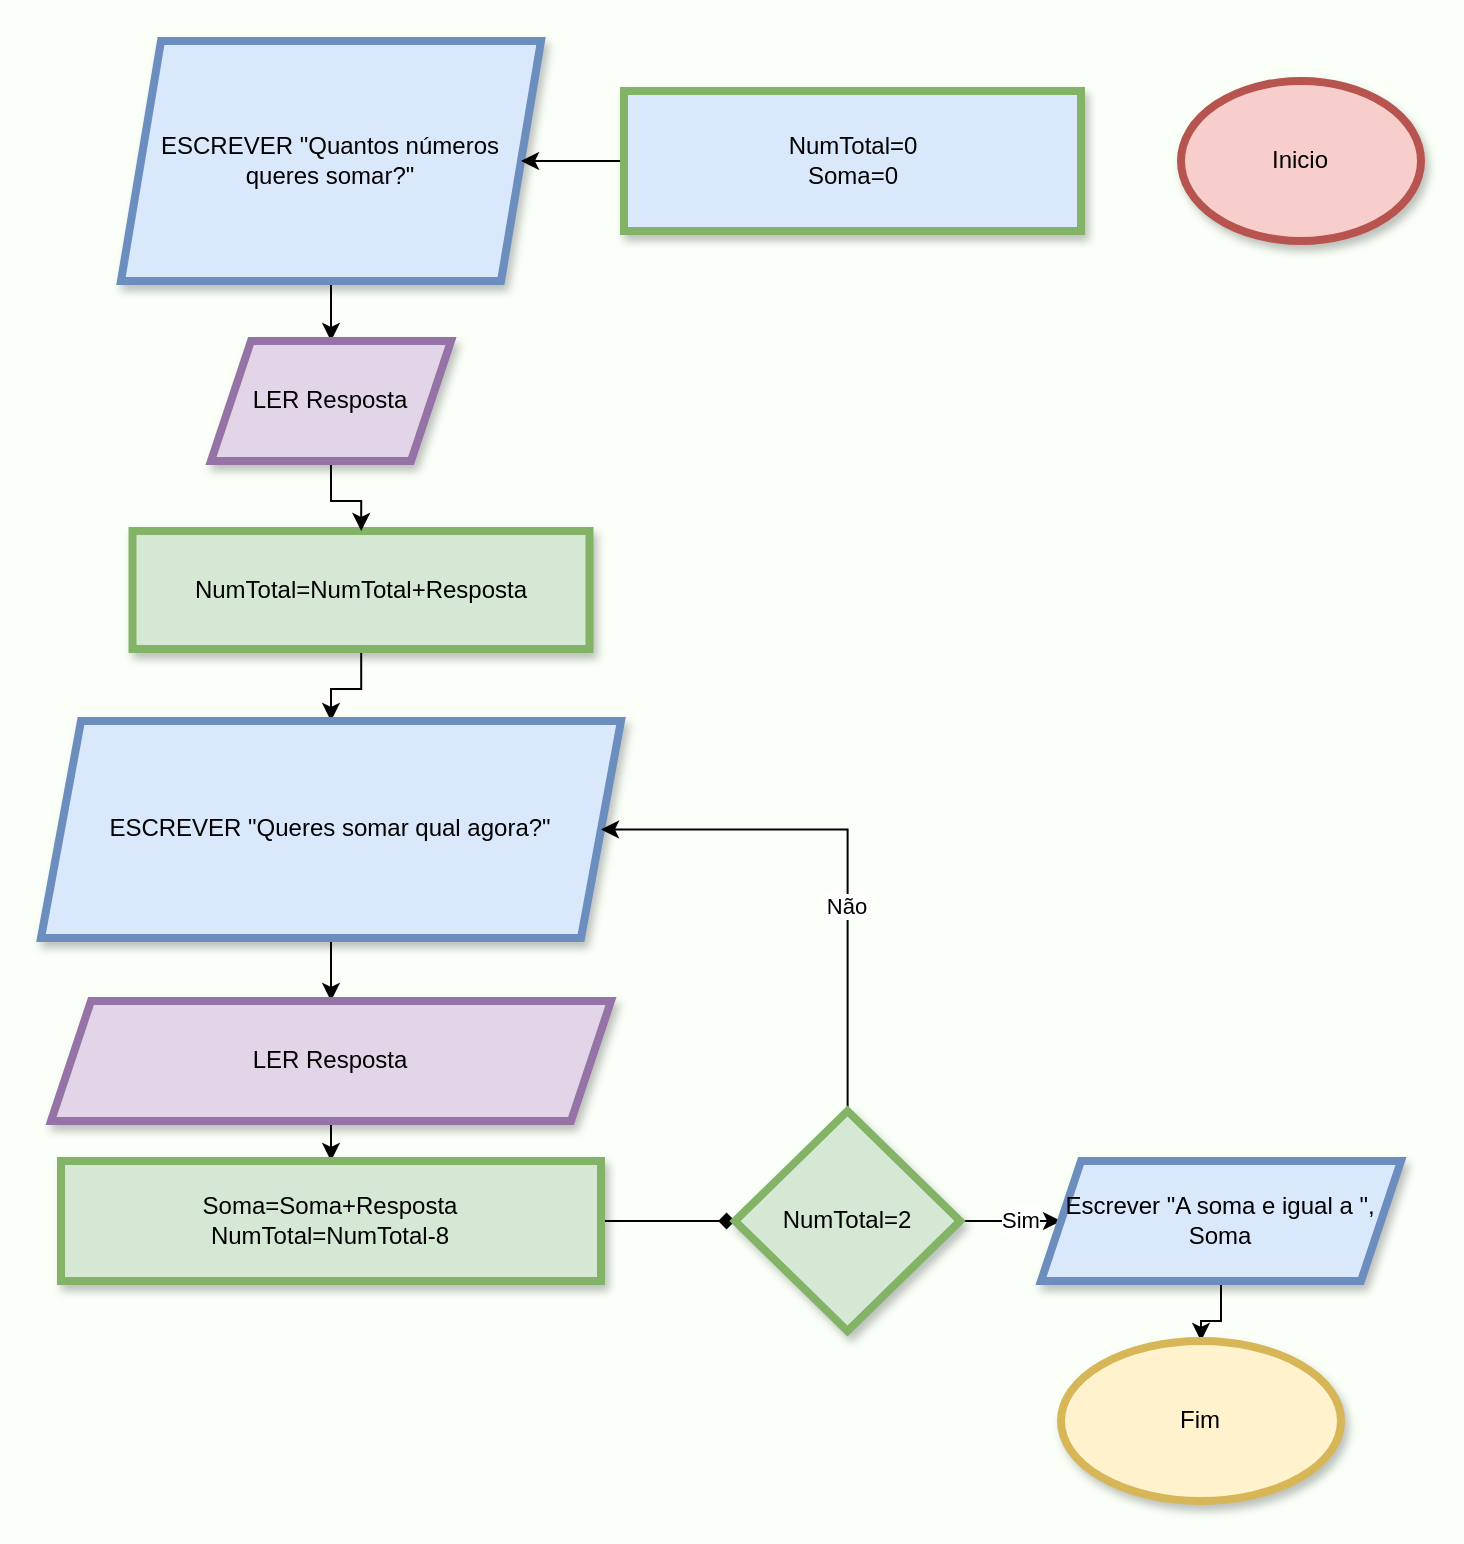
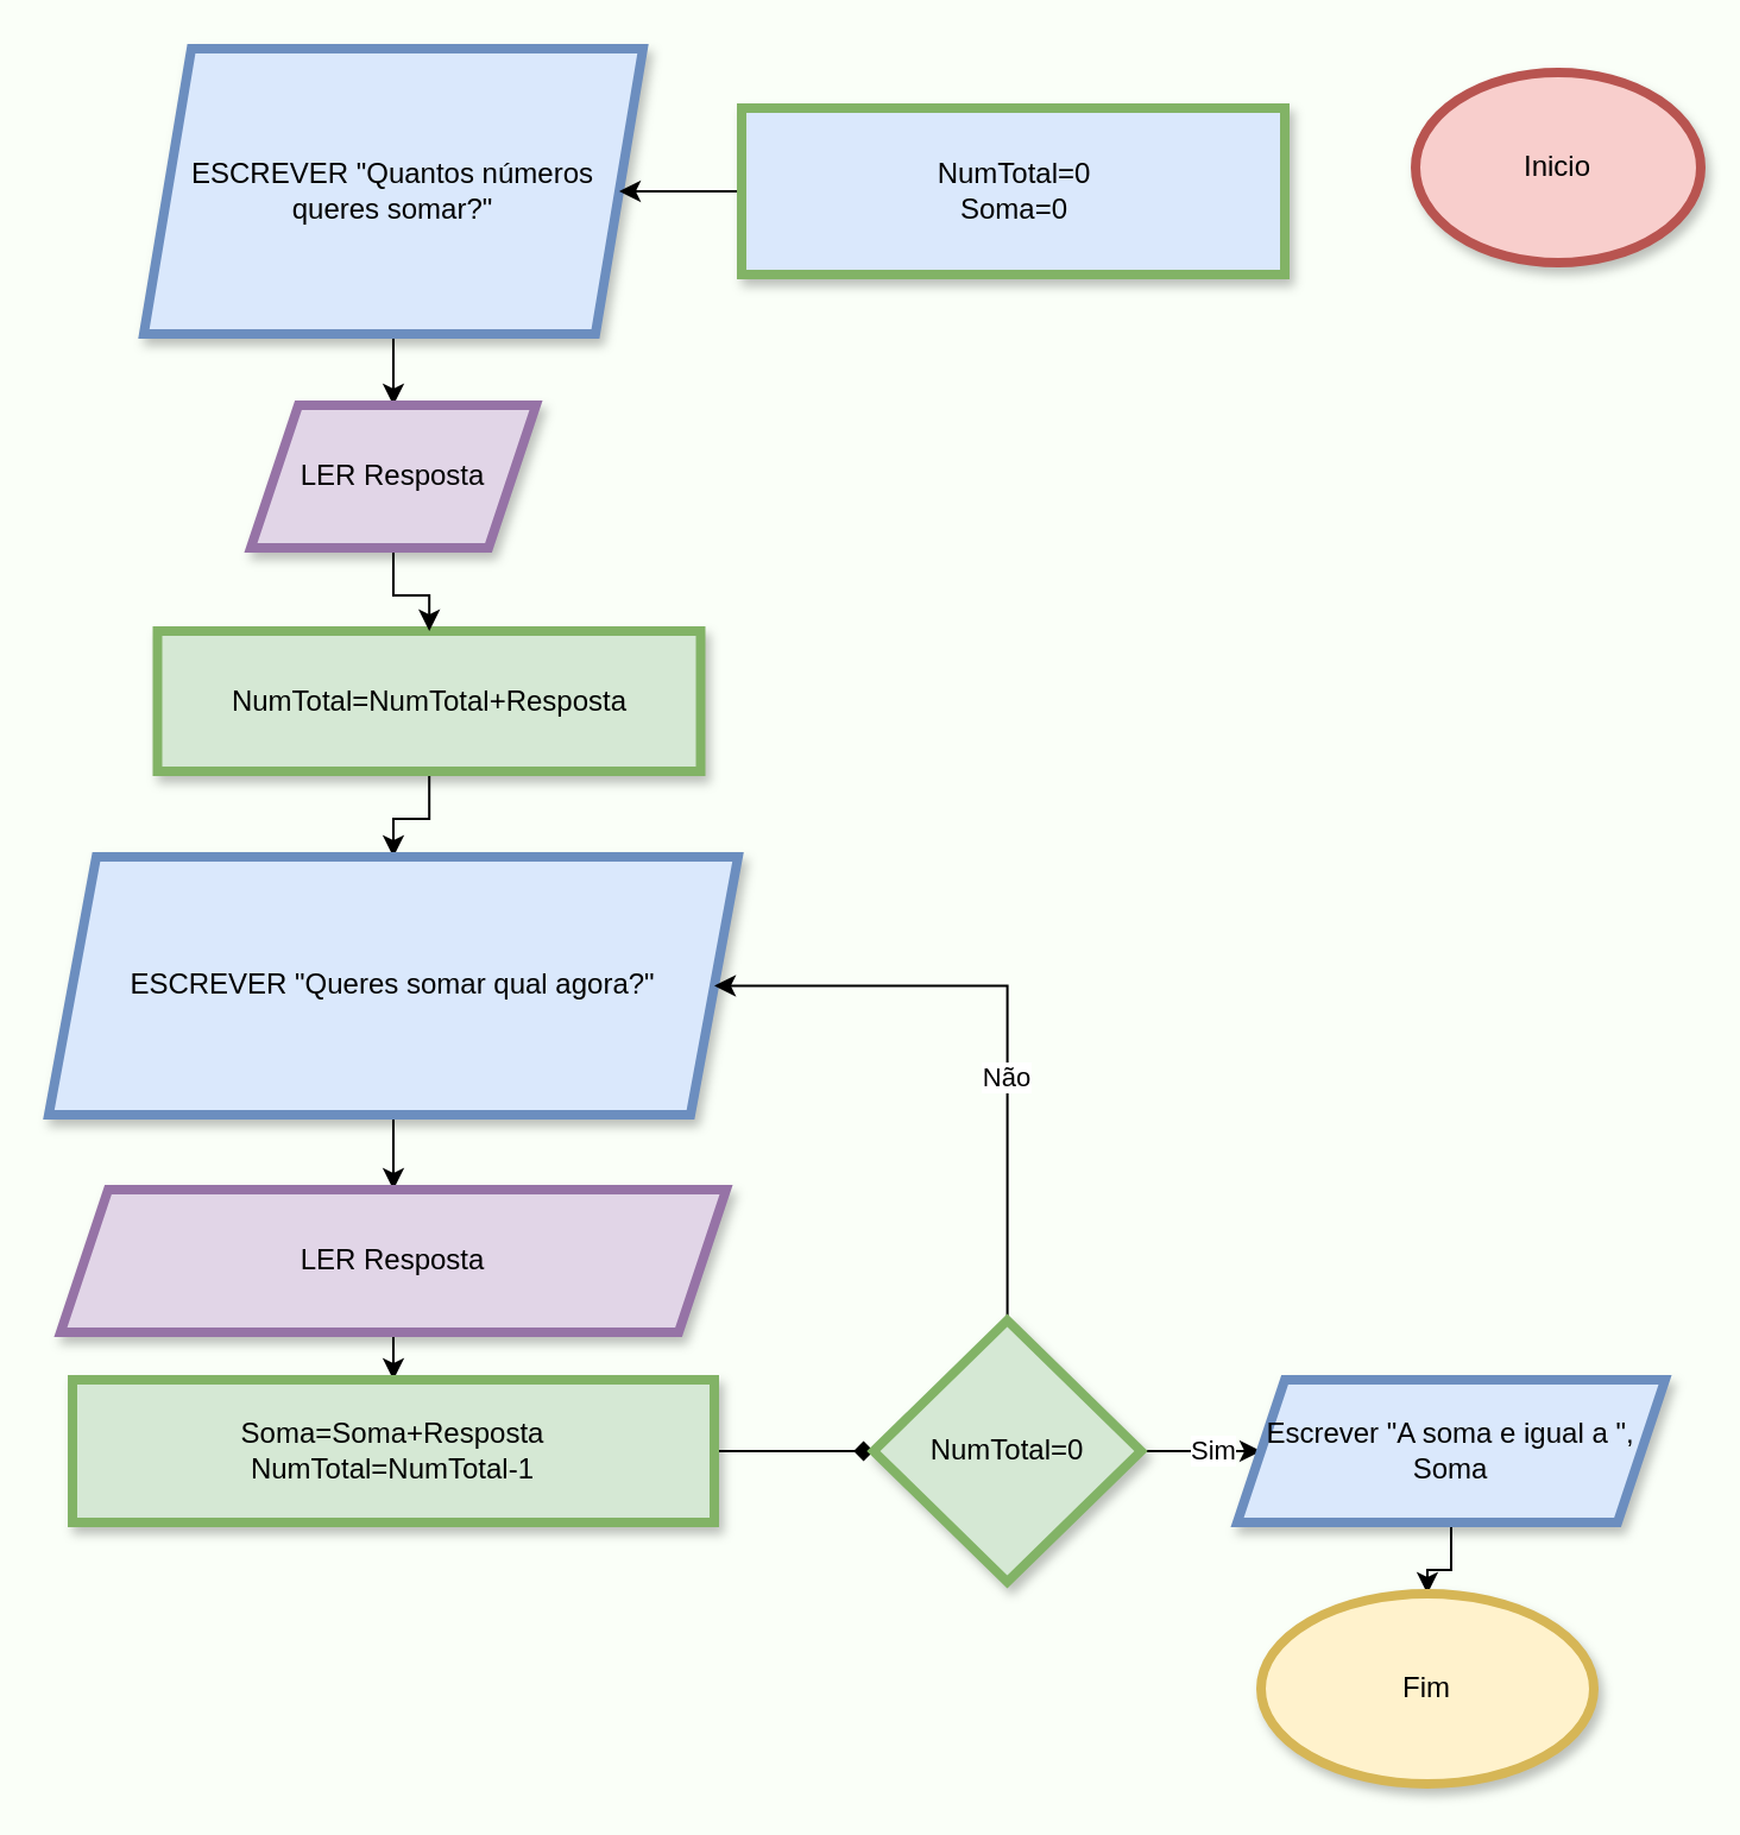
  <mxCell id="0" />
  <mxCell id="1" parent="0" />
- <mxCell id="2" value="Inicio" style="ellipse;whiteSpace=wrap;html=1;fillColor=#f8cecc;strokeColor=#b85450;strokeWidth=4;shadow=1;" parent="1" vertex="1"><mxGeometry x="590" y="40" width="120" height="80" as="geometry" /></mxCell>
+ <mxCell id="2" value="Inicio" style="ellipse;whiteSpace=wrap;html=1;fillColor=#f8cecc;strokeColor=#b85450;strokeWidth=4;shadow=1;" parent="1" vertex="1"><mxGeometry x="595" y="30" width="120" height="80" as="geometry" /></mxCell>
  <mxCell id="3" value="" style="edgeStyle=orthogonalEdgeStyle;rounded=0;orthogonalLoop=1;jettySize=auto;html=1;" edge="1" parent="1" source="4" target="12"><mxGeometry relative="1" as="geometry" /></mxCell>
  <mxCell id="4" value="ESCREVER &quot;Quantos números queres somar?&quot;" style="shape=parallelogram;perimeter=parallelogramPerimeter;whiteSpace=wrap;html=1;fixedSize=1;fillColor=#dae8fc;strokeColor=#6c8ebf;strokeWidth=4;shadow=1;" vertex="1" parent="1"><mxGeometry x="60" y="20" width="210" height="120" as="geometry" /></mxCell>
  <mxCell id="5" value="" style="edgeStyle=orthogonalEdgeStyle;rounded=0;orthogonalLoop=1;jettySize=auto;html=1;" edge="1" parent="1" source="6" target="4"><mxGeometry relative="1" as="geometry" /></mxCell>
  <mxCell id="6" value="&lt;div&gt;NumTotal=0&lt;/div&gt;&lt;div&gt;Soma=0&lt;/div&gt;" style="whiteSpace=wrap;html=1;fillColor=#dae8fc;strokeColor=#82b366;strokeWidth=4;shadow=1;" vertex="1" parent="1"><mxGeometry x="311.5" y="45" width="228.5" height="70" as="geometry" /></mxCell>
  <mxCell id="7" value="" style="edgeStyle=orthogonalEdgeStyle;rounded=0;orthogonalLoop=1;jettySize=auto;html=1;" edge="1" parent="1" source="8" target="10"><mxGeometry relative="1" as="geometry" /></mxCell>
  <mxCell id="8" value="NumTotal=NumTotal+Resposta" style="whiteSpace=wrap;html=1;fillColor=#d5e8d4;strokeColor=#82b366;strokeWidth=4;shadow=1;" vertex="1" parent="1"><mxGeometry x="65.75" y="265" width="228.5" height="59" as="geometry" /></mxCell>
  <mxCell id="9" value="" style="edgeStyle=orthogonalEdgeStyle;rounded=0;orthogonalLoop=1;jettySize=auto;html=1;" edge="1" parent="1" source="10" target="14"><mxGeometry relative="1" as="geometry" /></mxCell>
  <mxCell id="10" value="ESCREVER &quot;Queres somar qual agora?&quot;" style="shape=parallelogram;perimeter=parallelogramPerimeter;whiteSpace=wrap;html=1;fixedSize=1;fillColor=#dae8fc;strokeColor=#6c8ebf;strokeWidth=4;shadow=1;" vertex="1" parent="1"><mxGeometry x="20" y="360" width="290" height="108.5" as="geometry" /></mxCell>
  <mxCell id="11" value="" style="edgeStyle=orthogonalEdgeStyle;rounded=0;orthogonalLoop=1;jettySize=auto;html=1;" edge="1" parent="1" source="12" target="8"><mxGeometry relative="1" as="geometry" /></mxCell>
  <mxCell id="12" value="LER Resposta" style="shape=parallelogram;perimeter=parallelogramPerimeter;whiteSpace=wrap;html=1;fixedSize=1;fillColor=#e1d5e7;strokeColor=#9673a6;strokeWidth=4;shadow=1;" vertex="1" parent="1"><mxGeometry x="105" y="170" width="120" height="60" as="geometry" /></mxCell>
  <mxCell id="13" value="" style="edgeStyle=orthogonalEdgeStyle;rounded=0;orthogonalLoop=1;jettySize=auto;html=1;" edge="1" parent="1" source="14" target="16"><mxGeometry relative="1" as="geometry" /></mxCell>
  <mxCell id="14" value="LER Resposta" style="shape=parallelogram;perimeter=parallelogramPerimeter;whiteSpace=wrap;html=1;fixedSize=1;fillColor=#e1d5e7;strokeColor=#9673a6;strokeWidth=4;shadow=1;" vertex="1" parent="1"><mxGeometry x="25" y="500" width="280" height="60" as="geometry" /></mxCell>
  <mxCell id="15" value="" style="edgeStyle=orthogonalEdgeStyle;rounded=0;orthogonalLoop=1;jettySize=auto;html=1;endArrow=diamond;" edge="1" parent="1" source="16" target="21"><mxGeometry relative="1" as="geometry" /></mxCell>
- <mxCell id="16" value="Soma=Soma+Resposta&lt;div&gt;NumTotal=NumTotal-8&lt;/div&gt;" style="whiteSpace=wrap;html=1;fillColor=#d5e8d4;strokeColor=#82b366;strokeWidth=4;shadow=1;" vertex="1" parent="1"><mxGeometry x="30" y="580" width="270" height="60" as="geometry" /></mxCell>
+ <mxCell id="16" value="Soma=Soma+Resposta&lt;div&gt;NumTotal=NumTotal-1&lt;/div&gt;" style="whiteSpace=wrap;html=1;fillColor=#d5e8d4;strokeColor=#82b366;strokeWidth=4;shadow=1;" vertex="1" parent="1"><mxGeometry x="30" y="580" width="270" height="60" as="geometry" /></mxCell>
  <mxCell id="17" value="" style="edgeStyle=orthogonalEdgeStyle;rounded=0;orthogonalLoop=1;jettySize=auto;html=1;" edge="1" parent="1" source="21" target="23"><mxGeometry relative="1" as="geometry" /></mxCell>
  <mxCell id="18" value="Sim" style="edgeLabel;html=1;align=center;verticalAlign=middle;resizable=0;points=[];" vertex="1" connectable="0" parent="17"><mxGeometry x="0.129" y="1" relative="1" as="geometry"><mxPoint x="1" as="offset" /></mxGeometry></mxCell>
  <mxCell id="19" style="edgeStyle=orthogonalEdgeStyle;rounded=0;orthogonalLoop=1;jettySize=auto;html=1;entryX=1;entryY=0.5;entryDx=0;entryDy=0;" edge="1" parent="1" source="21" target="10"><mxGeometry relative="1" as="geometry"><Array as="points"><mxPoint x="423" y="414" /></Array></mxGeometry></mxCell>
  <mxCell id="20" value="Não" style="edgeLabel;html=1;align=center;verticalAlign=middle;resizable=0;points=[];" vertex="1" connectable="0" parent="19"><mxGeometry x="-0.22" y="1" relative="1" as="geometry"><mxPoint as="offset" /></mxGeometry></mxCell>
- <mxCell id="21" value="NumTotal=2" style="rhombus;whiteSpace=wrap;html=1;fillColor=#d5e8d4;strokeColor=#82b366;strokeWidth=4;shadow=1;" vertex="1" parent="1"><mxGeometry x="367" y="555" width="112.5" height="110" as="geometry" /></mxCell>
+ <mxCell id="21" value="NumTotal=0" style="rhombus;whiteSpace=wrap;html=1;fillColor=#d5e8d4;strokeColor=#82b366;strokeWidth=4;shadow=1;" vertex="1" parent="1"><mxGeometry x="367" y="555" width="112.5" height="110" as="geometry" /></mxCell>
  <mxCell id="22" value="" style="edgeStyle=orthogonalEdgeStyle;rounded=0;orthogonalLoop=1;jettySize=auto;html=1;" edge="1" parent="1" source="23" target="24"><mxGeometry relative="1" as="geometry" /></mxCell>
  <mxCell id="23" value="Escrever &quot;A soma e igual a &quot;, Soma" style="shape=parallelogram;perimeter=parallelogramPerimeter;whiteSpace=wrap;html=1;fixedSize=1;fillColor=#dae8fc;strokeColor=#6c8ebf;strokeWidth=4;shadow=1;" vertex="1" parent="1"><mxGeometry x="520" y="580" width="180" height="60" as="geometry" /></mxCell>
  <mxCell id="24" value="Fim" style="ellipse;whiteSpace=wrap;html=1;fillColor=#fff2cc;strokeColor=#d6b656;strokeWidth=4;shadow=1;" vertex="1" parent="1"><mxGeometry x="530" y="670" width="140" height="80" as="geometry" /></mxCell>
